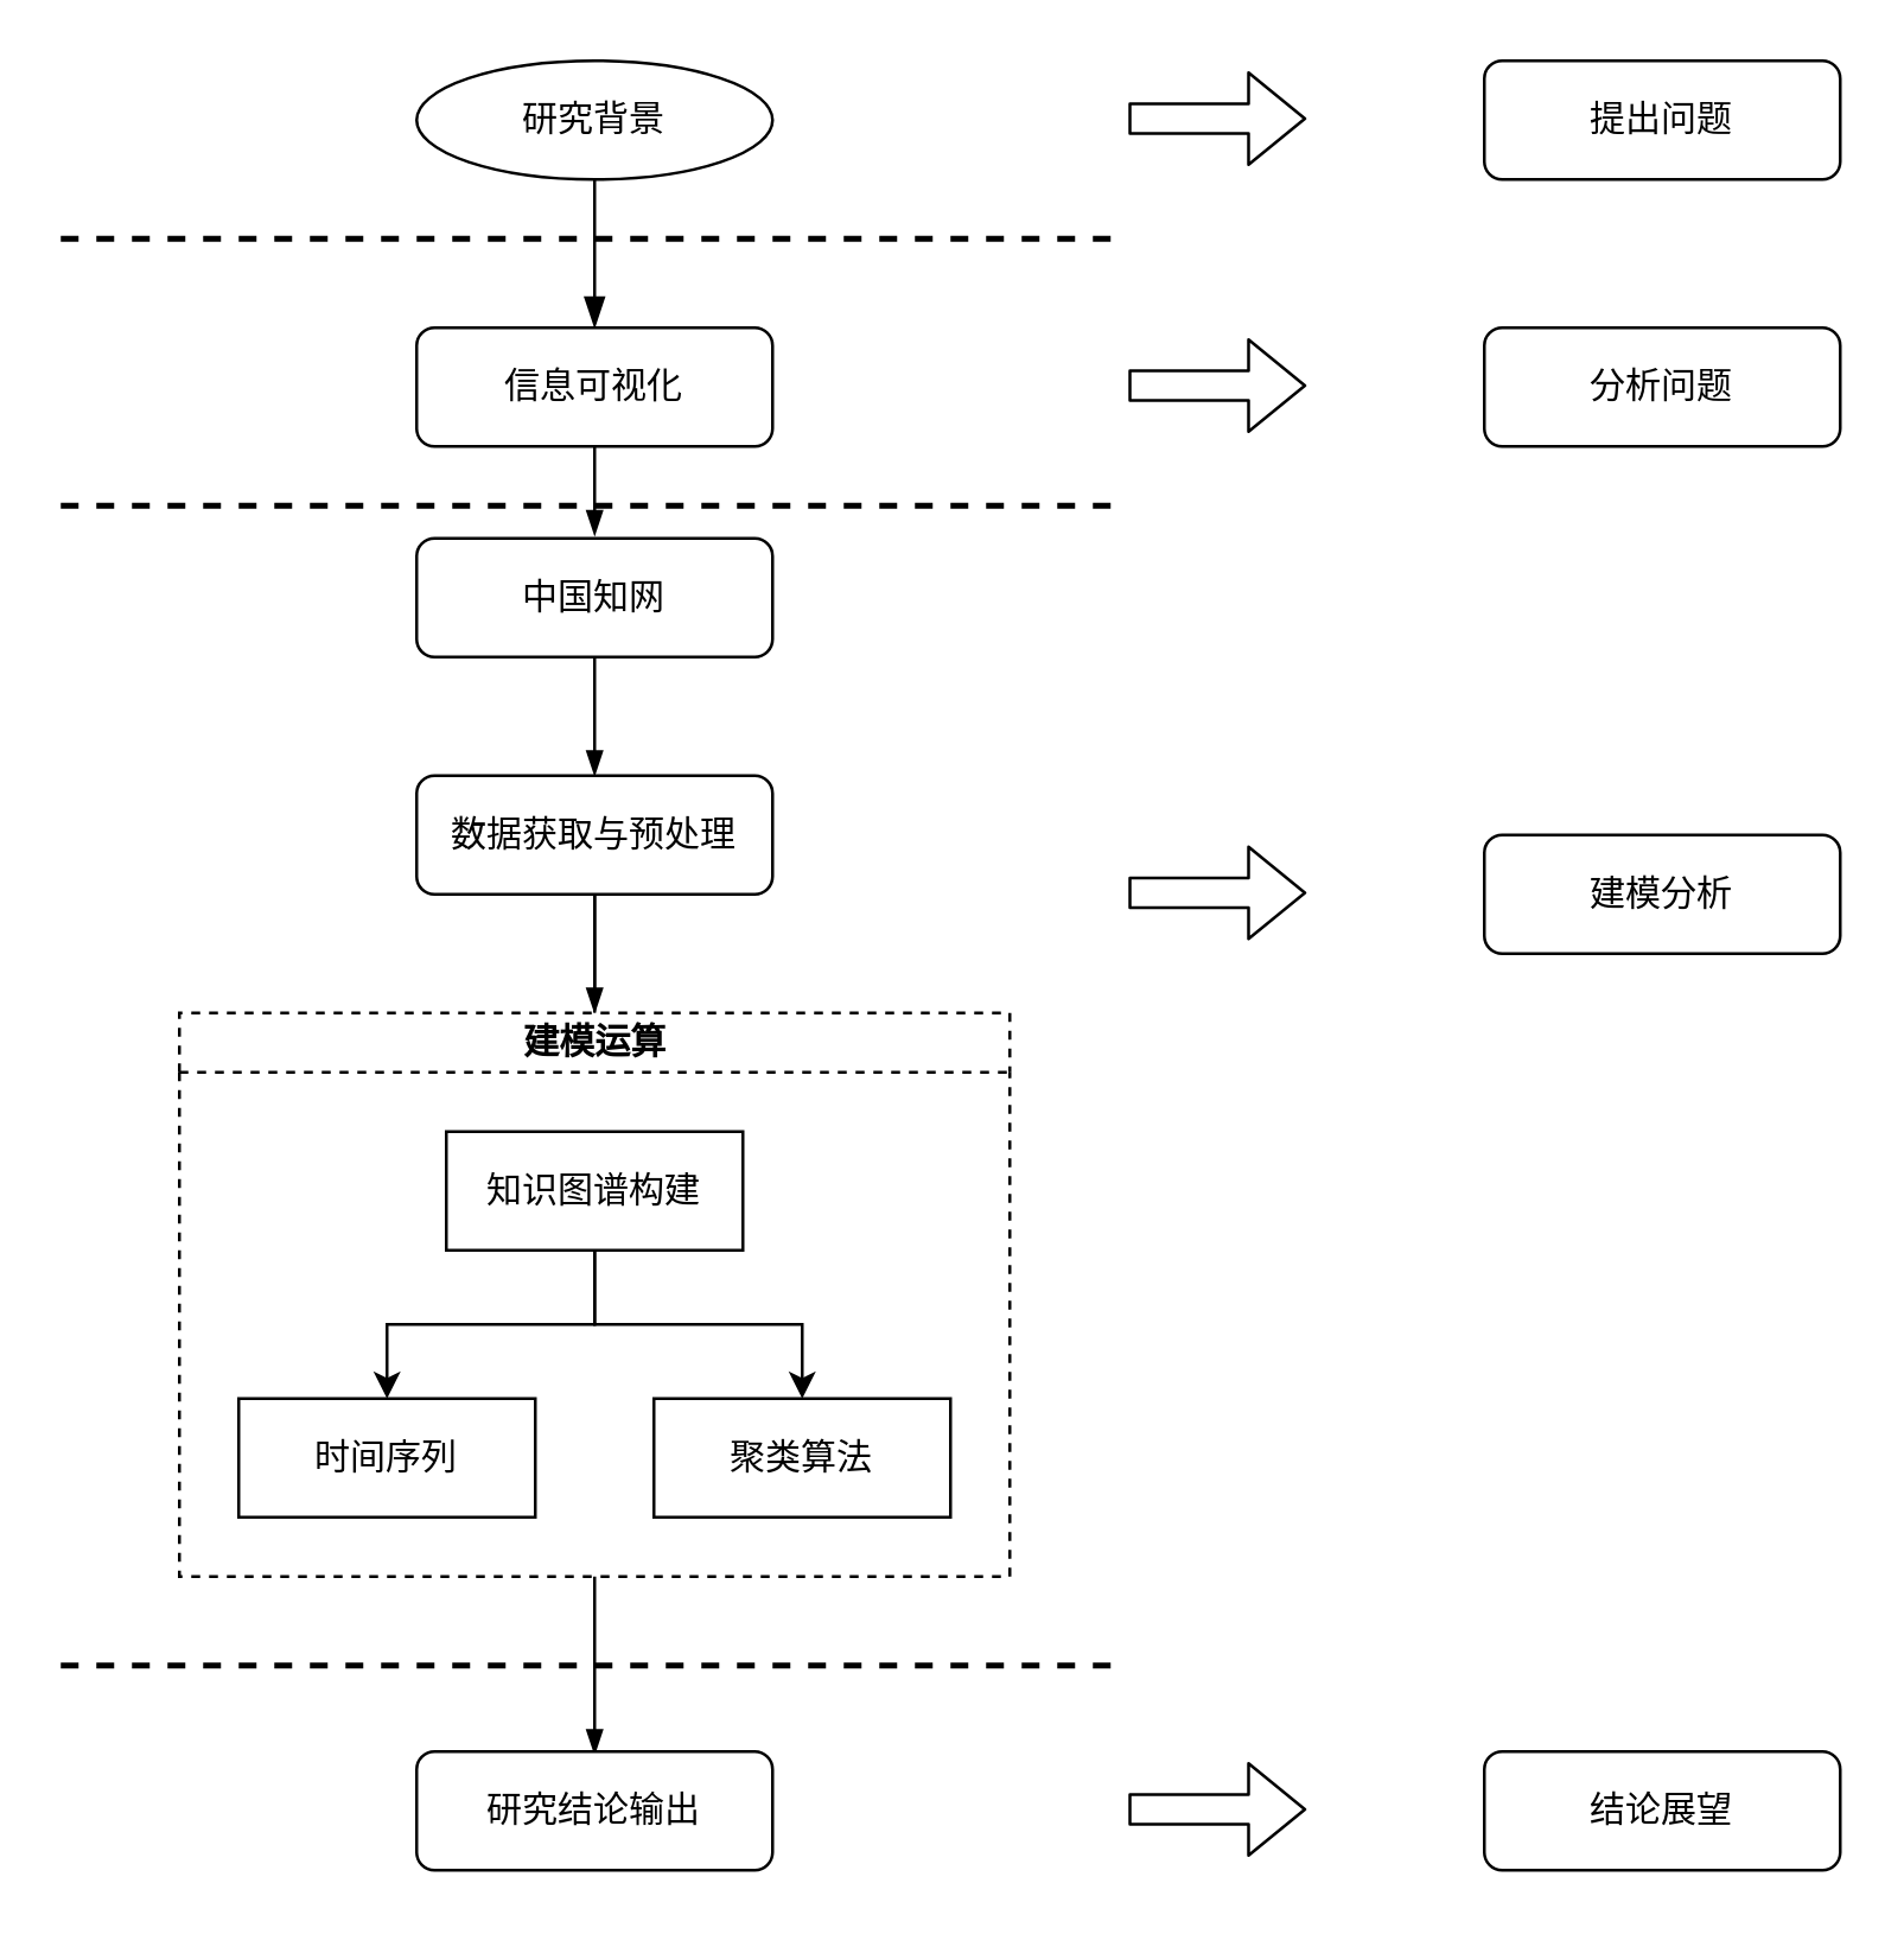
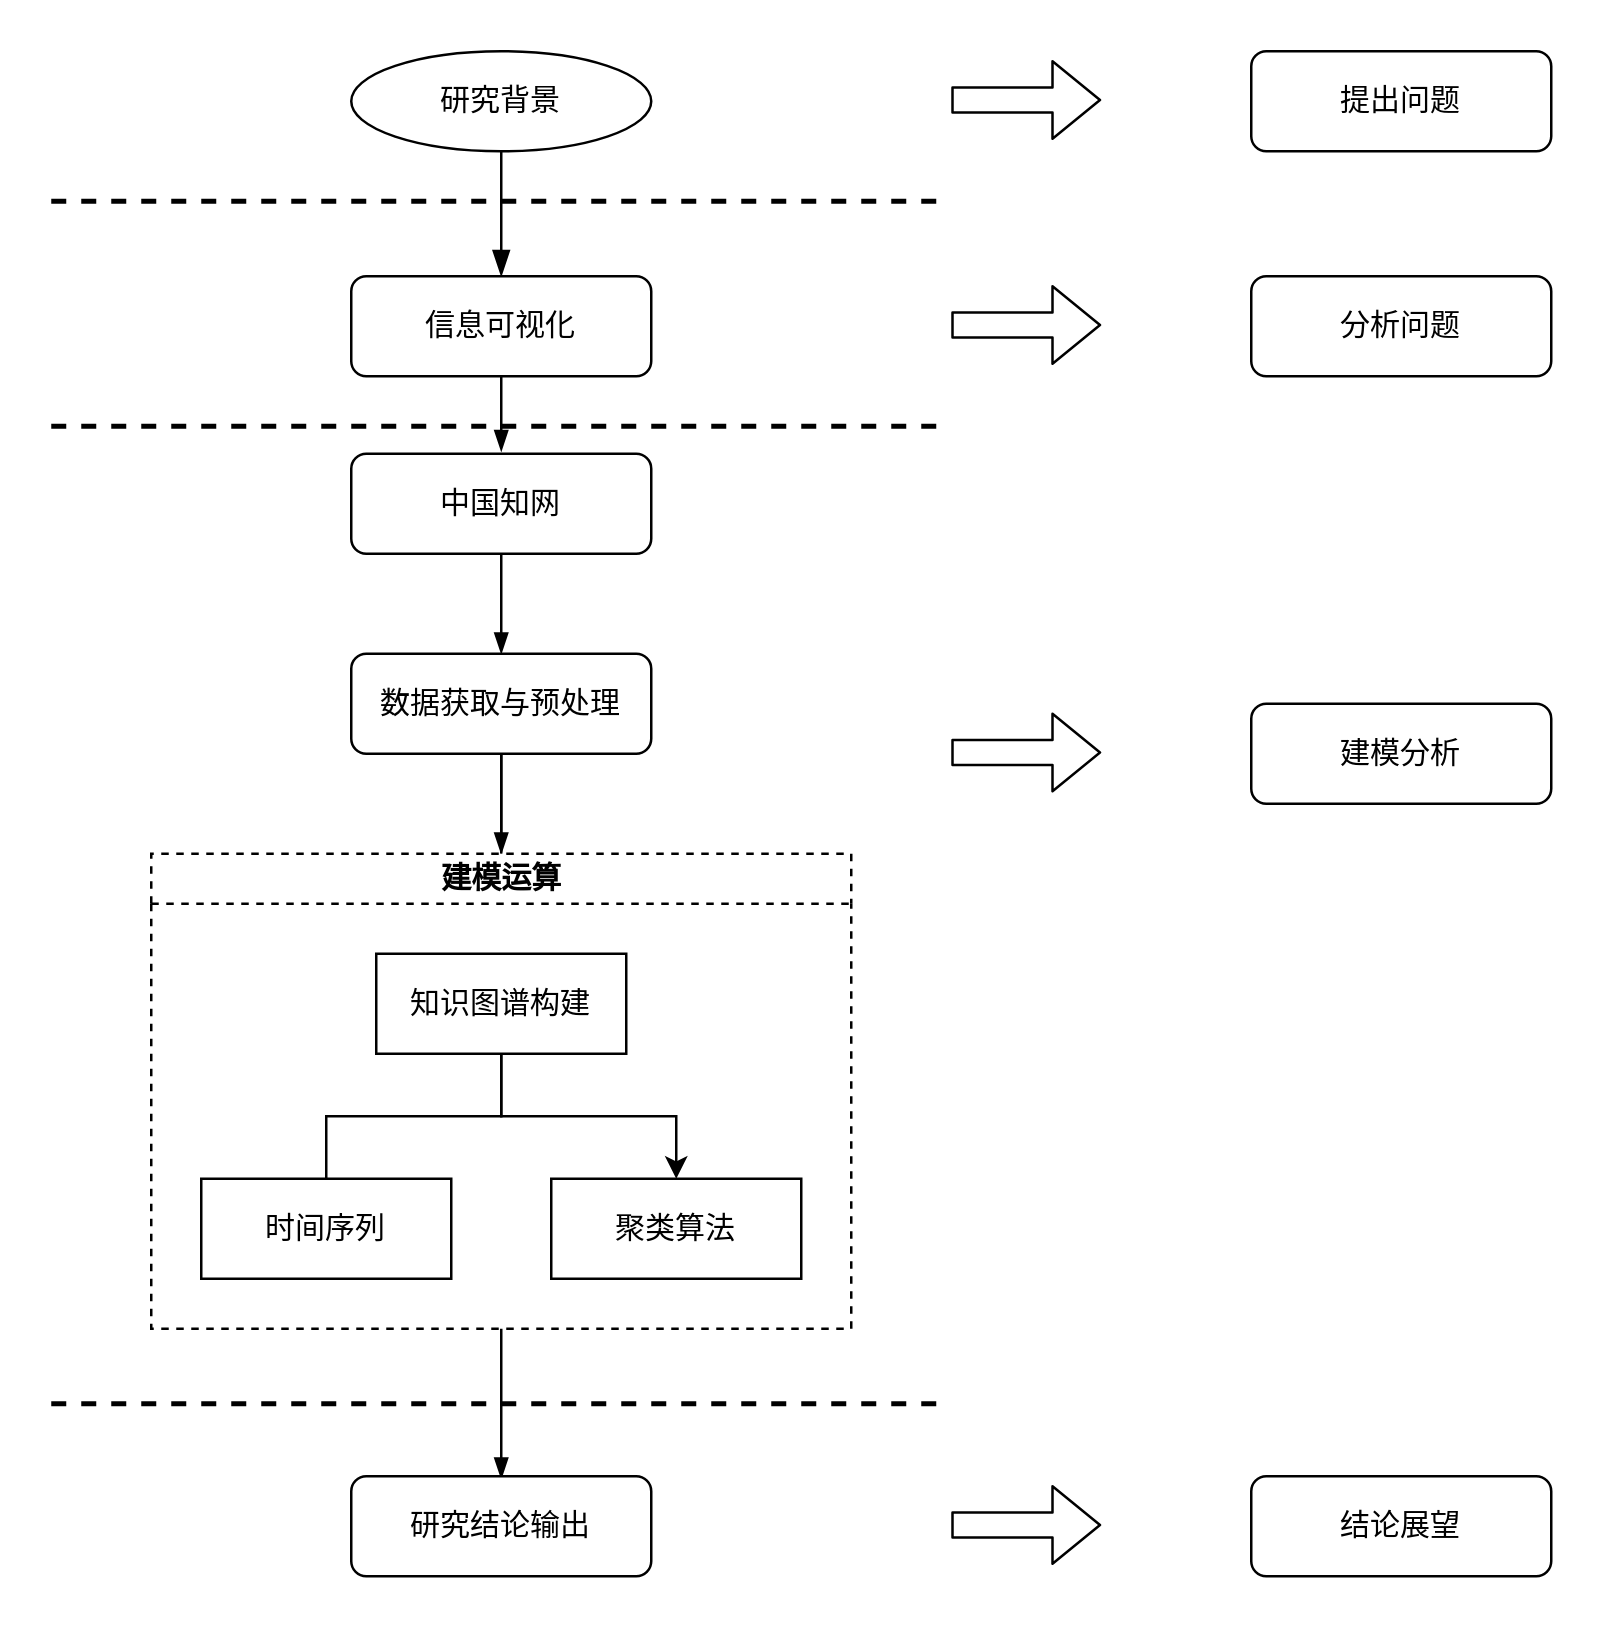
  <mxCell id="0" />
  <mxCell id="1" parent="0" />
  <mxCell id="2" value="" style="rounded=0;html=1;jettySize=auto;orthogonalLoop=1;fontSize=11;endArrow=blockThin;endFill=1;endSize=8;strokeWidth=1;shadow=0;labelBackgroundColor=none;edgeStyle=orthogonalEdgeStyle;" parent="1" source="3" edge="1"><mxGeometry relative="1" as="geometry"><mxPoint x="200" y="110" as="targetPoint" /></mxGeometry></mxCell>
  <mxCell id="3" value="研究背景" style="ellipse;whiteSpace=wrap;html=1;fontSize=12;glass=0;strokeWidth=1;shadow=0;" parent="1" vertex="1"><mxGeometry x="140" y="20" width="120" height="40" as="geometry" /></mxCell>
  <mxCell id="4" value="提出问题" style="rounded=1;whiteSpace=wrap;html=1;fontSize=12;glass=0;strokeWidth=1;shadow=0;" parent="1" vertex="1"><mxGeometry x="500" y="20" width="120" height="40" as="geometry" /></mxCell>
  <mxCell id="5" value="" style="edgeStyle=orthogonalEdgeStyle;rounded=0;orthogonalLoop=1;jettySize=auto;html=1;endArrow=blockThin;endFill=1;strokeWidth=1;" parent="1" source="6" edge="1"><mxGeometry relative="1" as="geometry"><mxPoint x="200" y="180" as="targetPoint" /></mxGeometry></mxCell>
  <mxCell id="6" value="信息可视化" style="rounded=1;whiteSpace=wrap;html=1;fontSize=12;glass=0;strokeWidth=1;shadow=0;" parent="1" vertex="1"><mxGeometry x="140" y="110" width="120" height="40" as="geometry" /></mxCell>
  <mxCell id="7" value="" style="endArrow=none;dashed=1;html=1;strokeWidth=2;" parent="1" edge="1"><mxGeometry width="50" height="50" relative="1" as="geometry"><mxPoint x="20" y="80" as="sourcePoint" /><mxPoint x="380" y="80" as="targetPoint" /></mxGeometry></mxCell>
  <mxCell id="8" value="" style="shape=flexArrow;endArrow=classic;html=1;strokeWidth=1;" parent="1" edge="1"><mxGeometry width="50" height="50" relative="1" as="geometry"><mxPoint x="380" y="39.5" as="sourcePoint" /><mxPoint x="440" y="39.5" as="targetPoint" /></mxGeometry></mxCell>
  <mxCell id="9" value="分析问题" style="rounded=1;whiteSpace=wrap;html=1;fontSize=12;glass=0;strokeWidth=1;shadow=0;" parent="1" vertex="1"><mxGeometry x="500" y="110" width="120" height="40" as="geometry" /></mxCell>
  <mxCell id="10" value="" style="shape=flexArrow;endArrow=classic;html=1;strokeWidth=1;" parent="1" edge="1"><mxGeometry width="50" height="50" relative="1" as="geometry"><mxPoint x="380" y="129.5" as="sourcePoint" /><mxPoint x="440" y="129.5" as="targetPoint" /></mxGeometry></mxCell>
  <mxCell id="11" value="建模分析" style="rounded=1;whiteSpace=wrap;html=1;fontSize=12;glass=0;strokeWidth=1;shadow=0;" parent="1" vertex="1"><mxGeometry x="500" y="281" width="120" height="40" as="geometry" /></mxCell>
  <mxCell id="12" value="" style="shape=flexArrow;endArrow=classic;html=1;strokeWidth=1;" parent="1" edge="1"><mxGeometry width="50" height="50" relative="1" as="geometry"><mxPoint x="380" y="300.5" as="sourcePoint" /><mxPoint x="440" y="300.5" as="targetPoint" /></mxGeometry></mxCell>
  <mxCell id="13" value="结论展望" style="rounded=1;whiteSpace=wrap;html=1;fontSize=12;glass=0;strokeWidth=1;shadow=0;" parent="1" vertex="1"><mxGeometry x="500" y="590" width="120" height="40" as="geometry" /></mxCell>
  <mxCell id="14" value="" style="shape=flexArrow;endArrow=classic;html=1;strokeWidth=1;" parent="1" edge="1"><mxGeometry width="50" height="50" relative="1" as="geometry"><mxPoint x="380" y="609.5" as="sourcePoint" /><mxPoint x="440" y="609.5" as="targetPoint" /></mxGeometry></mxCell>
  <mxCell id="15" value="" style="edgeStyle=orthogonalEdgeStyle;rounded=0;orthogonalLoop=1;jettySize=auto;html=1;endArrow=blockThin;endFill=1;strokeWidth=1;" parent="1" source="16" target="18" edge="1"><mxGeometry relative="1" as="geometry" /></mxCell>
  <mxCell id="16" value="中国知网" style="rounded=1;whiteSpace=wrap;html=1;fontSize=12;glass=0;strokeWidth=1;shadow=0;" parent="1" vertex="1"><mxGeometry x="140" y="181" width="120" height="40" as="geometry" /></mxCell>
  <mxCell id="17" value="" style="edgeStyle=orthogonalEdgeStyle;rounded=0;orthogonalLoop=1;jettySize=auto;html=1;endArrow=blockThin;endFill=1;strokeWidth=1;" parent="1" source="18" edge="1"><mxGeometry relative="1" as="geometry"><mxPoint x="200" y="341" as="targetPoint" /></mxGeometry></mxCell>
  <mxCell id="18" value="数据获取与预处理" style="rounded=1;whiteSpace=wrap;html=1;fontSize=12;glass=0;strokeWidth=1;shadow=0;" parent="1" vertex="1"><mxGeometry x="140" y="261" width="120" height="40" as="geometry" /></mxCell>
  <mxCell id="19" value="" style="edgeStyle=orthogonalEdgeStyle;rounded=0;orthogonalLoop=1;jettySize=auto;html=1;endArrow=none;endFill=0;" edge="1" parent="1" source="21" target="18"><mxGeometry relative="1" as="geometry" /></mxCell>
  <mxCell id="20" value="" style="edgeStyle=orthogonalEdgeStyle;rounded=0;orthogonalLoop=1;jettySize=auto;html=1;endArrow=blockThin;endFill=1;" edge="1" parent="1" source="21"><mxGeometry relative="1" as="geometry"><mxPoint x="200" y="591" as="targetPoint" /></mxGeometry></mxCell>
  <mxCell id="21" value="建模运算" style="swimlane;html=1;startSize=20;horizontal=1;childLayout=treeLayout;horizontalTree=0;resizable=0;containerType=tree;dashed=1;" parent="1" vertex="1"><mxGeometry x="60" y="341" width="280" height="190" as="geometry" /></mxCell>
  <mxCell id="22" value="知识图谱构建" style="whiteSpace=wrap;html=1;" parent="21" vertex="1"><mxGeometry x="90" y="40" width="100" height="40" as="geometry" /></mxCell>
  <mxCell id="23" value="时间序列" style="whiteSpace=wrap;html=1;" parent="21" vertex="1"><mxGeometry x="20" y="130" width="100" height="40" as="geometry" /></mxCell>
- <mxCell id="24" value="" style="edgeStyle=elbowEdgeStyle;elbow=vertical;html=1;rounded=0;" parent="21" source="22" target="23" edge="1"><mxGeometry relative="1" as="geometry" /></mxCell>
+ <mxCell id="24" value="" style="edgeStyle=elbowEdgeStyle;elbow=vertical;html=1;rounded=0;endArrow=none;" parent="21" source="22" target="23" edge="1"><mxGeometry relative="1" as="geometry" /></mxCell>
  <mxCell id="25" value="聚类算法" style="whiteSpace=wrap;html=1;" parent="21" vertex="1"><mxGeometry x="160" y="130" width="100" height="40" as="geometry" /></mxCell>
  <mxCell id="26" value="" style="edgeStyle=elbowEdgeStyle;elbow=vertical;html=1;rounded=0;" parent="21" source="22" target="25" edge="1"><mxGeometry relative="1" as="geometry" /></mxCell>
  <mxCell id="27" value="" style="endArrow=none;dashed=1;html=1;strokeWidth=2;" edge="1" parent="1"><mxGeometry width="50" height="50" relative="1" as="geometry"><mxPoint x="20" y="170" as="sourcePoint" /><mxPoint x="380" y="170" as="targetPoint" /></mxGeometry></mxCell>
  <mxCell id="28" value="" style="endArrow=none;dashed=1;html=1;strokeWidth=2;" edge="1" parent="1"><mxGeometry width="50" height="50" relative="1" as="geometry"><mxPoint x="20" y="561" as="sourcePoint" /><mxPoint x="380" y="561" as="targetPoint" /></mxGeometry></mxCell>
  <mxCell id="29" value="研究结论输出" style="rounded=1;whiteSpace=wrap;html=1;fontSize=12;glass=0;strokeWidth=1;shadow=0;" vertex="1" parent="1"><mxGeometry x="140" y="590" width="120" height="40" as="geometry" /></mxCell>
